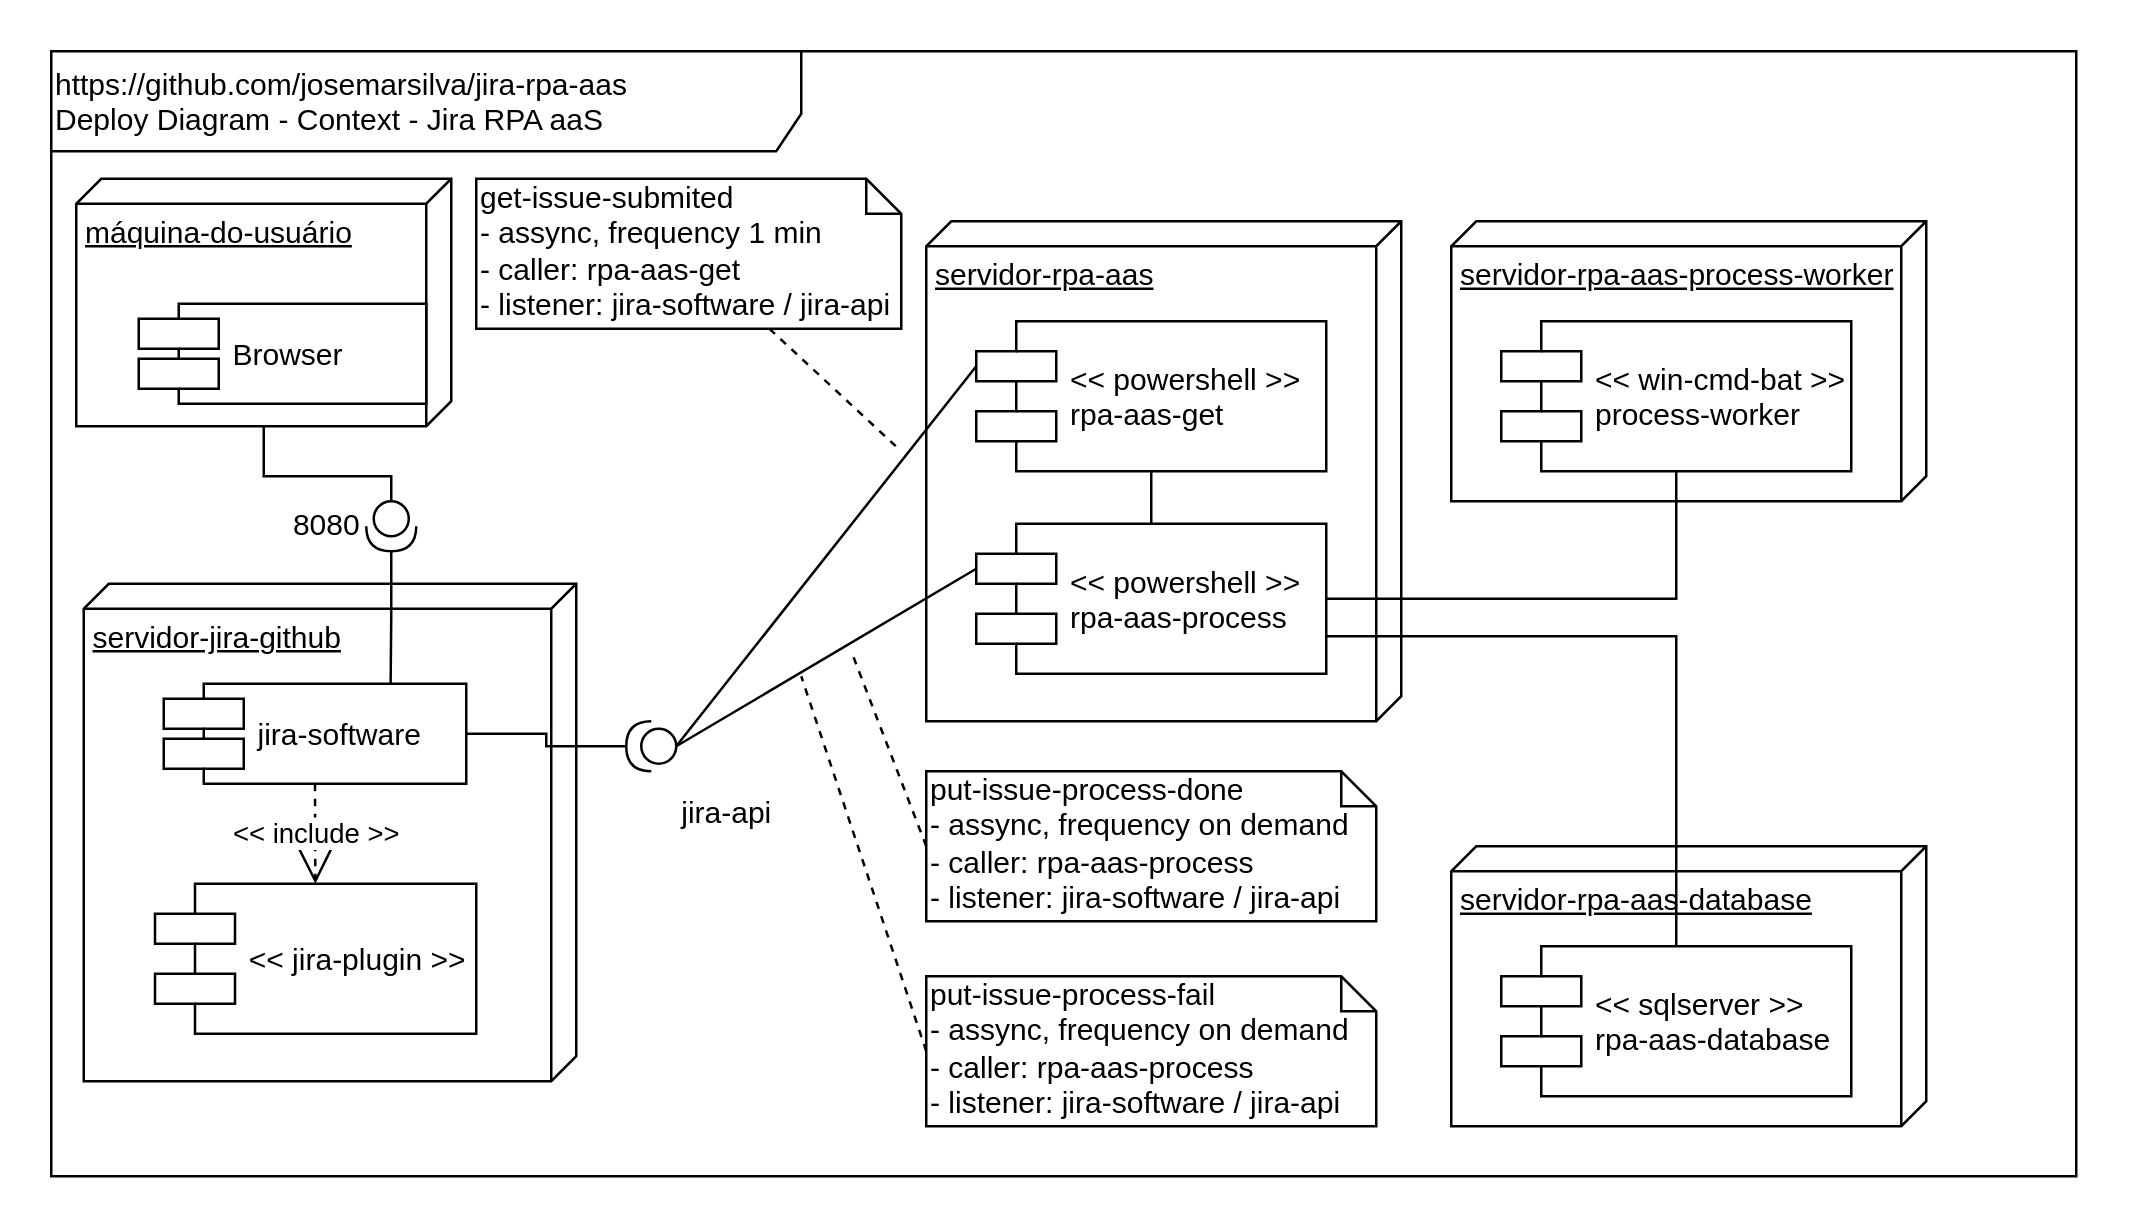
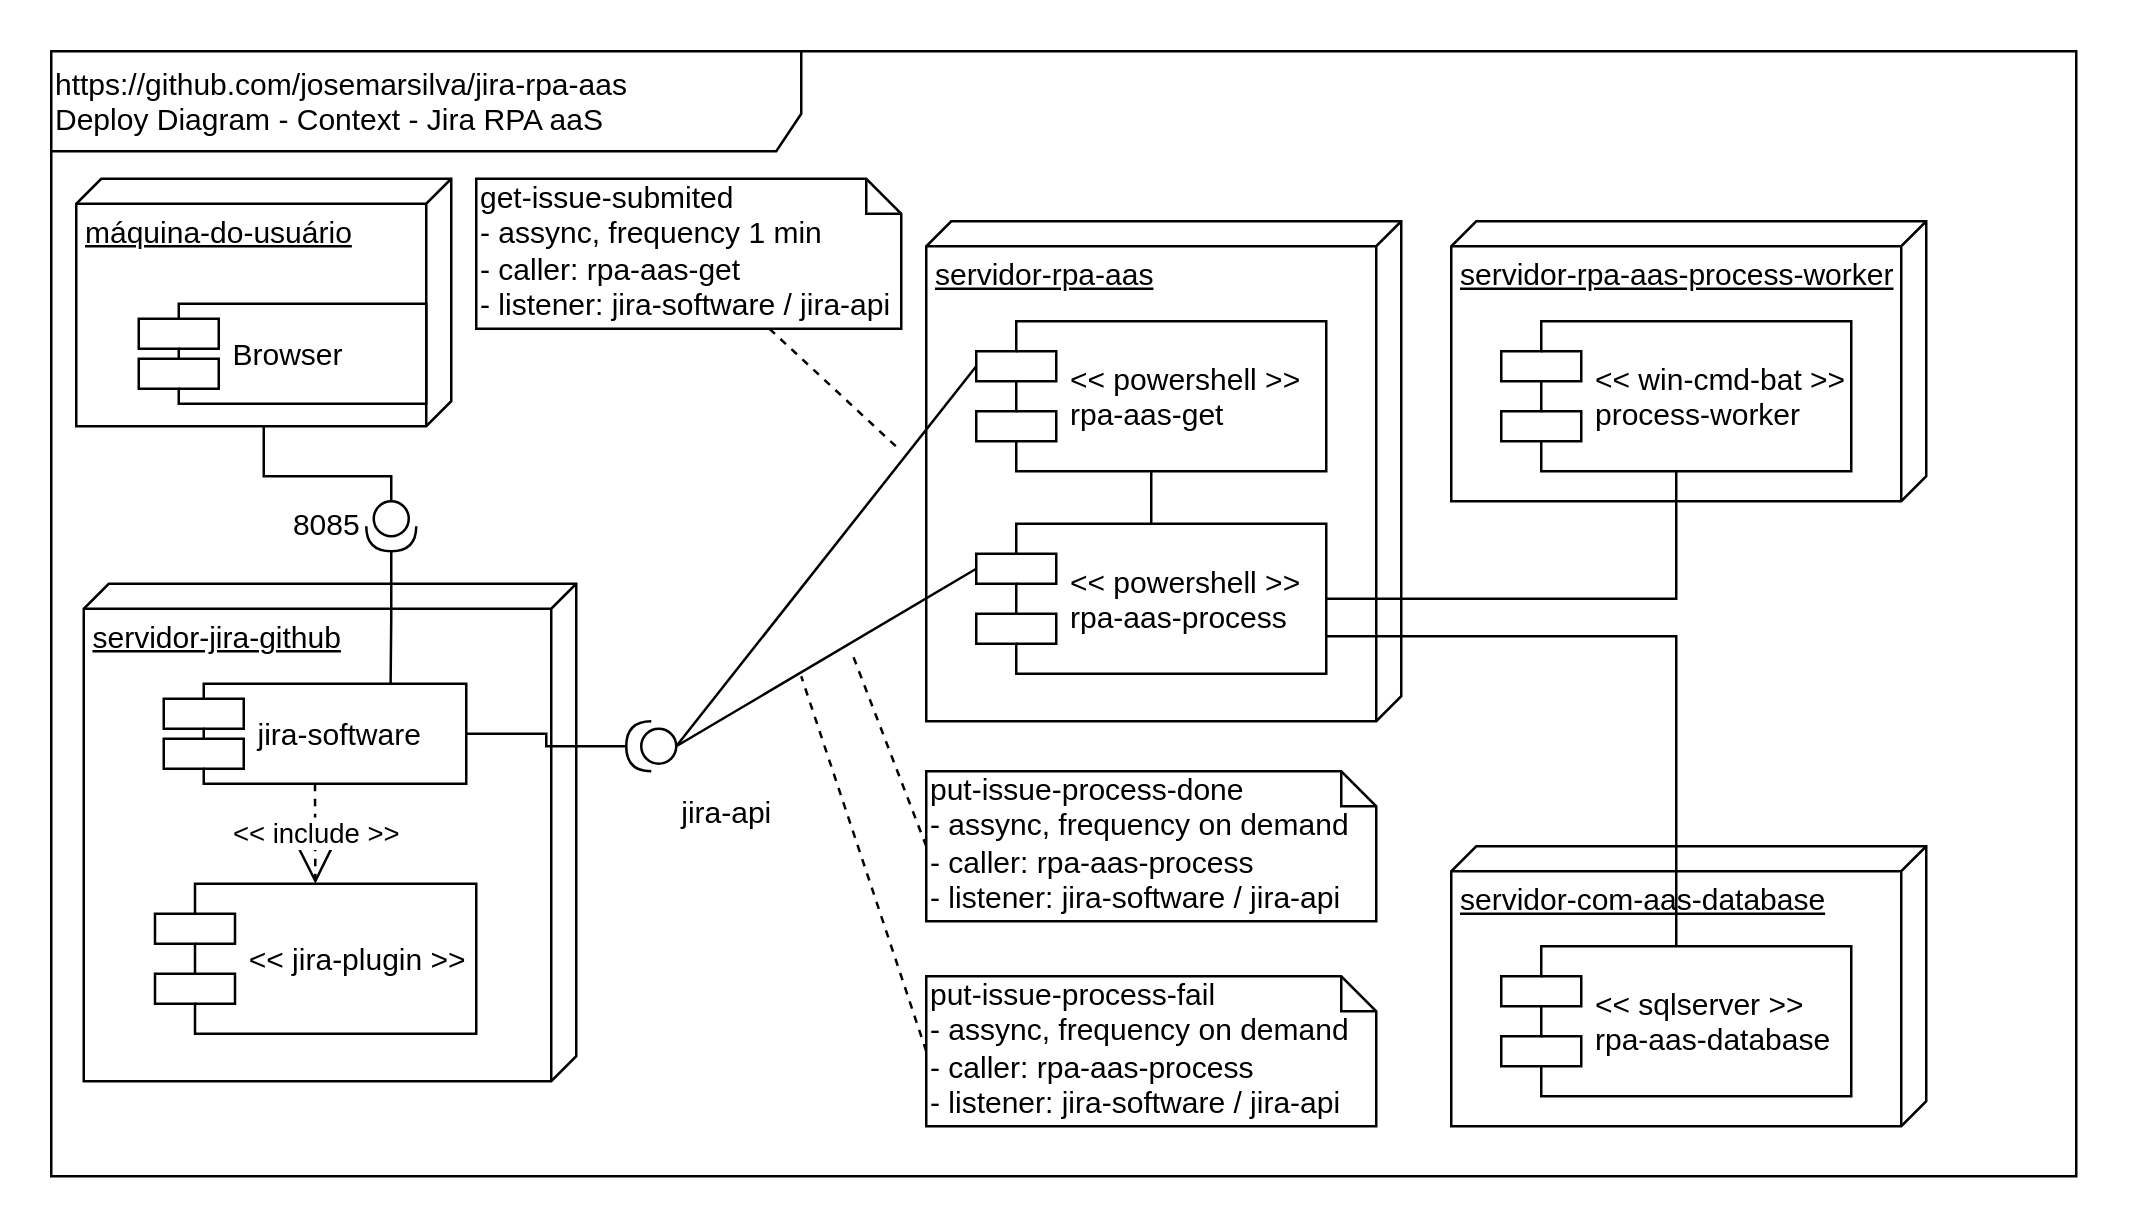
  <mxCell id="0" />
  <mxCell id="1" parent="0" />
  <mxCell id="2" value="https://github.com/josemarsilva/jira-rpa-aas&lt;br&gt;Deploy Diagram - Context - Jira RPA aaS" style="shape=umlFrame;whiteSpace=wrap;html=1;width=300;height=40;verticalAlign=top;align=left;" parent="1" vertex="1"><mxGeometry x="20" y="20" width="810" height="450" as="geometry" /></mxCell>
  <mxCell id="3" style="edgeStyle=orthogonalEdgeStyle;rounded=0;orthogonalLoop=1;jettySize=auto;html=1;entryX=0;entryY=0.5;entryDx=0;entryDy=0;entryPerimeter=0;endArrow=none;endFill=0;" parent="1" source="4" target="9" edge="1"><mxGeometry relative="1" as="geometry" /></mxCell>
  <mxCell id="4" value="máquina-do-usuário" style="verticalAlign=top;align=left;spacingTop=8;spacingLeft=2;spacingRight=12;shape=cube;size=10;direction=south;fontStyle=4;html=1;" parent="1" vertex="1"><mxGeometry x="30" y="71" width="150" height="99" as="geometry" /></mxCell>
  <mxCell id="5" value="servidor-jira-github" style="verticalAlign=top;align=left;spacingTop=8;spacingLeft=2;spacingRight=12;shape=cube;size=10;direction=south;fontStyle=4;html=1;" parent="1" vertex="1"><mxGeometry x="33" y="233" width="197" height="199" as="geometry" /></mxCell>
  <mxCell id="6" value="jira-software" style="shape=component;align=left;spacingLeft=36;" parent="1" vertex="1"><mxGeometry x="65" y="273" width="121" height="40" as="geometry" /></mxCell>
  <mxCell id="7" value="&lt;&lt; jira-plugin &gt;&gt;" style="shape=component;align=left;spacingLeft=36;" parent="1" vertex="1"><mxGeometry x="61.5" y="353" width="128.5" height="60" as="geometry" /></mxCell>
  <mxCell id="8" value="" style="rounded=0;orthogonalLoop=1;jettySize=auto;html=1;endArrow=none;endFill=0;entryX=0.75;entryY=0;entryDx=0;entryDy=0;edgeStyle=orthogonalEdgeStyle;" parent="1" source="9" target="6" edge="1"><mxGeometry relative="1" as="geometry" /></mxCell>
  <mxCell id="9" value="" style="shape=providedRequiredInterface;html=1;verticalLabelPosition=bottom;rotation=90;" parent="1" vertex="1"><mxGeometry x="146" y="200" width="20" height="20" as="geometry" /></mxCell>
  <mxCell id="10" value="Browser" style="shape=component;align=left;spacingLeft=36;" parent="1" vertex="1"><mxGeometry x="55" y="121" width="115" height="40" as="geometry" /></mxCell>
  <mxCell id="11" value="&amp;lt;&amp;lt; include &amp;gt;&amp;gt;" style="endArrow=open;endSize=12;dashed=1;html=1;exitX=0.5;exitY=1;exitDx=0;exitDy=0;" parent="1" source="6" target="7" edge="1"><mxGeometry width="160" relative="1" as="geometry"><mxPoint x="84" y="473" as="sourcePoint" /><mxPoint x="244" y="473" as="targetPoint" /></mxGeometry></mxCell>
  <mxCell id="12" value="servidor-rpa-aas" style="verticalAlign=top;align=left;spacingTop=8;spacingLeft=2;spacingRight=12;shape=cube;size=10;direction=south;fontStyle=4;html=1;" parent="1" vertex="1"><mxGeometry x="370" y="88" width="190" height="200" as="geometry" /></mxCell>
  <mxCell id="13" style="rounded=0;orthogonalLoop=1;jettySize=auto;html=1;entryX=0;entryY=0.5;entryDx=0;entryDy=0;entryPerimeter=0;endArrow=none;endFill=0;exitX=0;exitY=0.3;exitDx=0;exitDy=0;" parent="1" source="15" target="18" edge="1"><mxGeometry relative="1" as="geometry" /></mxCell>
  <mxCell id="14" style="edgeStyle=orthogonalEdgeStyle;rounded=0;orthogonalLoop=1;jettySize=auto;html=1;endArrow=none;endFill=0;" parent="1" source="15" target="20" edge="1"><mxGeometry relative="1" as="geometry" /></mxCell>
  <mxCell id="15" value="&lt;&lt; powershell &gt;&gt;&#10;rpa-aas-get" style="shape=component;align=left;spacingLeft=36;" parent="1" vertex="1"><mxGeometry x="390" y="128" width="140" height="60" as="geometry" /></mxCell>
- <mxCell id="16" value="8080" style="text;html=1;resizable=0;autosize=1;align=center;verticalAlign=middle;points=[];fillColor=none;strokeColor=none;rounded=0;" parent="1" vertex="1"><mxGeometry x="110" y="200" width="40" height="20" as="geometry" /></mxCell>
+ <mxCell id="16" value="8085" style="text;html=1;resizable=0;autosize=1;align=center;verticalAlign=middle;points=[];fillColor=none;strokeColor=none;rounded=0;" parent="1" vertex="1"><mxGeometry x="110" y="200" width="40" height="20" as="geometry" /></mxCell>
  <mxCell id="17" style="edgeStyle=orthogonalEdgeStyle;rounded=0;orthogonalLoop=1;jettySize=auto;html=1;entryX=1;entryY=0.5;entryDx=0;entryDy=0;endArrow=none;endFill=0;" parent="1" source="18" target="6" edge="1"><mxGeometry relative="1" as="geometry" /></mxCell>
  <mxCell id="18" value="" style="shape=providedRequiredInterface;html=1;verticalLabelPosition=bottom;rotation=-180;" parent="1" vertex="1"><mxGeometry x="250" y="288" width="20" height="20" as="geometry" /></mxCell>
  <mxCell id="19" value="jira-api" style="text;html=1;resizable=0;autosize=1;align=center;verticalAlign=middle;points=[];fillColor=none;strokeColor=none;rounded=0;" parent="1" vertex="1"><mxGeometry x="265" y="315" width="50" height="20" as="geometry" /></mxCell>
  <mxCell id="20" value="&lt;&lt; powershell &gt;&gt;&#10;rpa-aas-process" style="shape=component;align=left;spacingLeft=36;" parent="1" vertex="1"><mxGeometry x="390" y="209" width="140" height="60" as="geometry" /></mxCell>
  <mxCell id="21" style="rounded=0;orthogonalLoop=1;jettySize=auto;html=1;entryX=0;entryY=0.5;entryDx=0;entryDy=0;entryPerimeter=0;endArrow=none;endFill=0;exitX=0;exitY=0.3;exitDx=0;exitDy=0;" parent="1" source="20" target="18" edge="1"><mxGeometry relative="1" as="geometry"><mxPoint x="400" y="156" as="sourcePoint" /><mxPoint x="280" y="308" as="targetPoint" /></mxGeometry></mxCell>
  <mxCell id="22" style="edgeStyle=none;rounded=0;orthogonalLoop=1;jettySize=auto;html=1;endArrow=none;endFill=0;dashed=1;" parent="1" source="23" edge="1"><mxGeometry relative="1" as="geometry"><mxPoint x="360" y="180" as="targetPoint" /></mxGeometry></mxCell>
  <mxCell id="23" value="get-issue-submited&lt;br&gt;- assync, frequency 1 min&lt;br&gt;- caller:&amp;nbsp;&lt;span style=&quot;white-space: nowrap&quot;&gt;rpa-aas-get&lt;/span&gt;&lt;br&gt;- listener: jira-software / jira-api" style="shape=note;whiteSpace=wrap;html=1;size=14;verticalAlign=top;align=left;spacingTop=-6;" parent="1" vertex="1"><mxGeometry x="190" y="71" width="170" height="60" as="geometry" /></mxCell>
  <mxCell id="24" style="edgeStyle=none;rounded=0;orthogonalLoop=1;jettySize=auto;html=1;endArrow=none;endFill=0;dashed=1;exitX=0;exitY=0.5;exitDx=0;exitDy=0;exitPerimeter=0;" parent="1" source="25" edge="1"><mxGeometry relative="1" as="geometry"><mxPoint x="340" y="260" as="targetPoint" /></mxGeometry></mxCell>
  <mxCell id="25" value="put-issue-process-done&lt;br&gt;- assync, frequency on demand&lt;br&gt;- caller:&amp;nbsp;&lt;span style=&quot;white-space: nowrap&quot;&gt;rpa-aas-process&lt;/span&gt;&lt;br&gt;- listener: jira-software / jira-api" style="shape=note;whiteSpace=wrap;html=1;size=14;verticalAlign=top;align=left;spacingTop=-6;" parent="1" vertex="1"><mxGeometry x="370" y="308" width="180" height="60" as="geometry" /></mxCell>
  <mxCell id="26" style="edgeStyle=none;rounded=0;orthogonalLoop=1;jettySize=auto;html=1;endArrow=none;endFill=0;dashed=1;exitX=0;exitY=0.5;exitDx=0;exitDy=0;exitPerimeter=0;" parent="1" source="27" edge="1"><mxGeometry relative="1" as="geometry"><mxPoint x="320" y="270" as="targetPoint" /></mxGeometry></mxCell>
  <mxCell id="27" value="put-issue-process-fail&lt;br&gt;- assync, frequency on demand&lt;br&gt;- caller:&amp;nbsp;&lt;span style=&quot;white-space: nowrap&quot;&gt;rpa-aas-process&lt;/span&gt;&lt;br&gt;- listener: jira-software / jira-api" style="shape=note;whiteSpace=wrap;html=1;size=14;verticalAlign=top;align=left;spacingTop=-6;" parent="1" vertex="1"><mxGeometry x="370" y="390" width="180" height="60" as="geometry" /></mxCell>
  <mxCell id="28" value="servidor-rpa-aas-process-worker" style="verticalAlign=top;align=left;spacingTop=8;spacingLeft=2;spacingRight=12;shape=cube;size=10;direction=south;fontStyle=4;html=1;" parent="1" vertex="1"><mxGeometry x="580" y="88" width="190" height="112" as="geometry" /></mxCell>
  <mxCell id="29" value="&lt;&lt; win-cmd-bat &gt;&gt;&#10;process-worker" style="shape=component;align=left;spacingLeft=36;" parent="1" vertex="1"><mxGeometry x="600" y="128" width="140" height="60" as="geometry" /></mxCell>
  <mxCell id="30" style="edgeStyle=orthogonalEdgeStyle;rounded=0;orthogonalLoop=1;jettySize=auto;html=1;entryX=0.5;entryY=1;entryDx=0;entryDy=0;endArrow=none;endFill=0;" parent="1" source="20" target="29" edge="1"><mxGeometry relative="1" as="geometry" /></mxCell>
- <mxCell id="31" value="servidor-rpa-aas-database" style="verticalAlign=top;align=left;spacingTop=8;spacingLeft=2;spacingRight=12;shape=cube;size=10;direction=south;fontStyle=4;html=1;" vertex="1" parent="1"><mxGeometry x="580" y="338" width="190" height="112" as="geometry" /></mxCell>
+ <mxCell id="31" value="servidor-com-aas-database" style="verticalAlign=top;align=left;spacingTop=8;spacingLeft=2;spacingRight=12;shape=cube;size=10;direction=south;fontStyle=4;html=1;" vertex="1" parent="1"><mxGeometry x="580" y="338" width="190" height="112" as="geometry" /></mxCell>
  <mxCell id="32" value="&lt;&lt; sqlserver &gt;&gt;&#10;rpa-aas-database" style="shape=component;align=left;spacingLeft=36;" vertex="1" parent="1"><mxGeometry x="600" y="378" width="140" height="60" as="geometry" /></mxCell>
  <mxCell id="33" style="edgeStyle=orthogonalEdgeStyle;rounded=0;orthogonalLoop=1;jettySize=auto;html=1;entryX=0.5;entryY=0;entryDx=0;entryDy=0;endArrow=none;endFill=0;exitX=1;exitY=0.75;exitDx=0;exitDy=0;" edge="1" parent="1" source="20" target="32"><mxGeometry relative="1" as="geometry"><mxPoint x="540" y="249" as="sourcePoint" /><mxPoint x="680" y="198" as="targetPoint" /></mxGeometry></mxCell>
